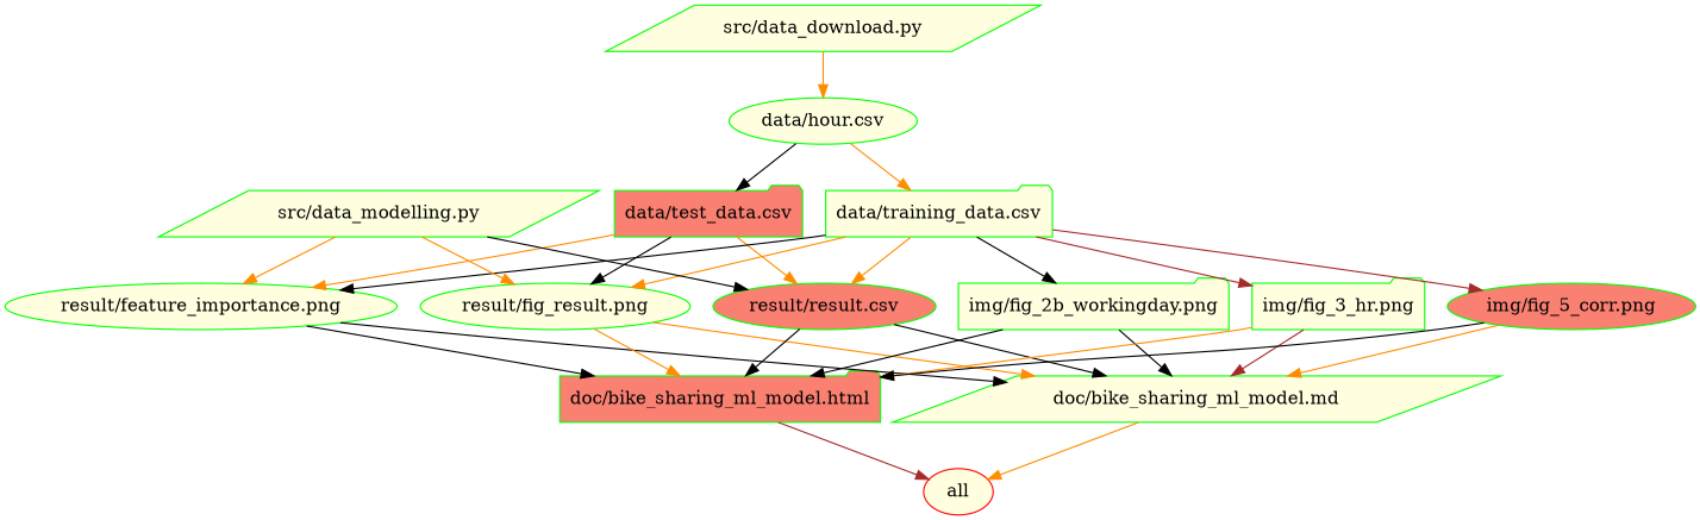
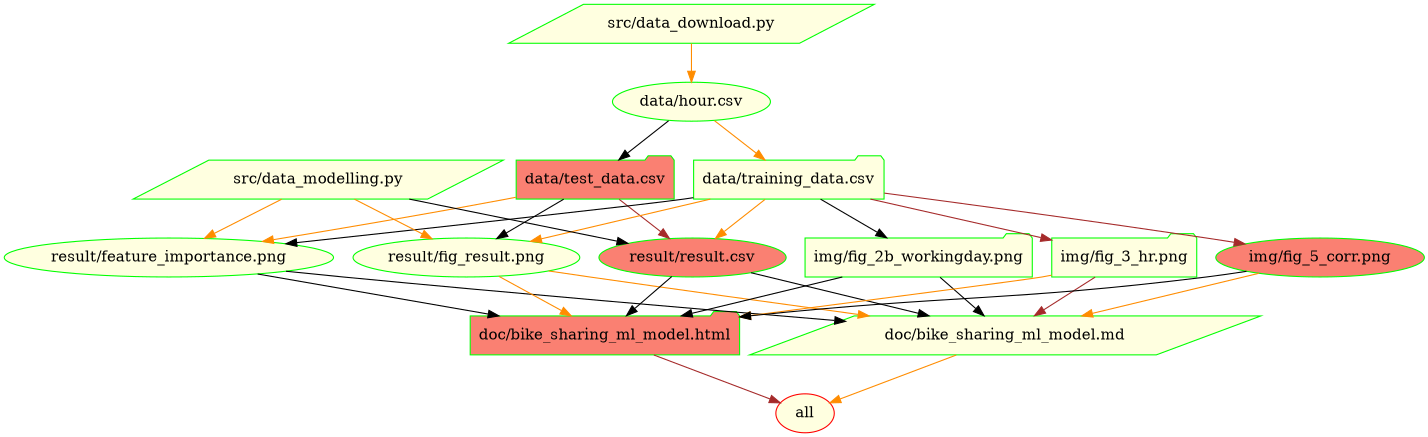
  digraph {
    node [color=green fillcolor=lightyellow shape=ellipse style=filled]
    edge [color=darkorange]
    n1 [color=red label=all]
    n2 [label="data/hour.csv"]
    n3 [fillcolor=salmon label="data/test_data.csv" shape=folder]
    n4 [label="data/training_data.csv" shape=folder]
    n5 [label="result/feature_importance.png"]
    n6 [label="result/fig_result.png"]
    n7 [fillcolor=salmon label="result/result.csv"]
    n8 [label="img/fig_2b_workingday.png" shape=folder]
    n9 [label="img/fig_3_hr.png" shape=folder]
    n10 [fillcolor=salmon label="img/fig_5_corr.png"]
    n11 [fillcolor=salmon label="doc/bike_sharing_ml_model.html" shape=folder]
    n12 [label="doc/bike_sharing_ml_model.md" shape=parallelogram]
    n13 [label="src/data_download.py" shape=parallelogram]
    n14 [label="src/data_modelling.py" shape=parallelogram]
    n2 -> n3 [color=black]
    n2 -> n4
    n3 -> n5
    n3 -> n6 [color=black]
-   n3 -> n7
+   n3 -> n7 [color=brown]
    n4 -> n5 [color=black]
    n4 -> n6
    n4 -> n7
    n4 -> n8 [color=black]
    n4 -> n9 [color=brown]
    n4 -> n10 [color=brown]
    n5 -> n11 [color=black]
    n5 -> n12 [color=black]
    n6 -> n11
    n6 -> n12
    n7 -> n11 [color=black]
    n7 -> n12 [color=black]
    n8 -> n11 [color=black]
    n8 -> n12 [color=black]
    n9 -> n11
    n9 -> n12 [color=brown]
    n10 -> n11 [color=black]
    n10 -> n12
    n11 -> n1 [color=brown]
    n12 -> n1
    n13 -> n2
    n14 -> n5
    n14 -> n6
    n14 -> n7 [color=black]
  }
